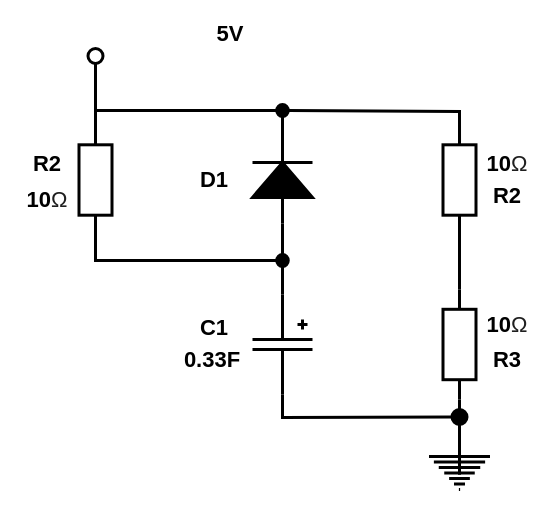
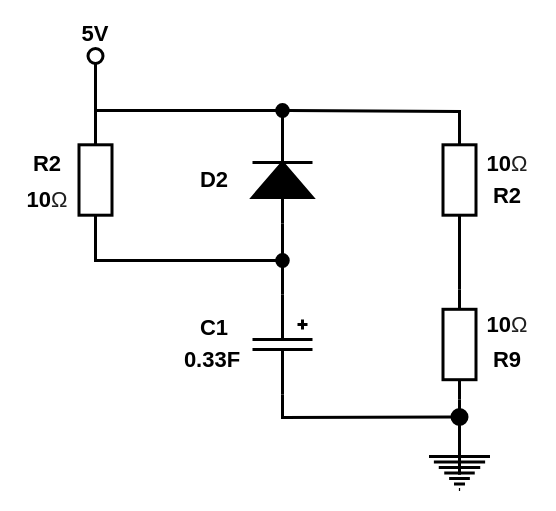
  <mxCell id="0" />
  <mxCell id="1" parent="0" />
  <mxCell id="2" value="" style="pointerEvents=1;fillColor=strokeColor;verticalLabelPosition=bottom;shadow=0;dashed=0;align=center;html=1;verticalAlign=top;shape=mxgraph.electrical.diodes.diode;rotation=-90;strokeWidth=3;" parent="1" vertex="1"><mxGeometry x="238.5" y="149.5" width="87" height="60" as="geometry" /></mxCell>
  <mxCell id="3" value="" style="endArrow=none;html=1;rounded=0;exitX=0;exitY=0.5;exitDx=0;exitDy=0;exitPerimeter=0;entryX=0;entryY=0.5;entryDx=0;entryDy=0;strokeWidth=3;" parent="1" source="31" target="20" edge="1"><mxGeometry width="50" height="50" relative="1" as="geometry"><mxPoint x="-13.033" y="158.7" as="sourcePoint" /><mxPoint x="274.5" y="109.5" as="targetPoint" /><Array as="points"><mxPoint x="95" y="110" /></Array></mxGeometry></mxCell>
  <mxCell id="4" value="" style="verticalLabelPosition=bottom;shadow=0;dashed=0;align=center;html=1;verticalAlign=top;strokeWidth=3;shape=ellipse;perimeter=ellipsePerimeter;" parent="1" vertex="1"><mxGeometry x="87.5" y="48" width="15" height="15" as="geometry" /></mxCell>
  <mxCell id="5" value="" style="endArrow=none;html=1;rounded=0;entryX=0.5;entryY=1;entryDx=0;entryDy=0;strokeWidth=3;" parent="1" target="4" edge="1"><mxGeometry width="50" height="50" relative="1" as="geometry"><mxPoint x="95" y="111" as="sourcePoint" /><mxPoint x="181" y="19" as="targetPoint" /></mxGeometry></mxCell>
- <mxCell id="6" value="&lt;b&gt;&lt;font style=&quot;font-size: 22px;&quot;&gt;5V&lt;/font&gt;&lt;/b&gt;" style="text;html=1;align=center;verticalAlign=middle;whiteSpace=wrap;rounded=0;strokeWidth=3;" parent="1" vertex="1"><mxGeometry x="203" y="20" width="54" height="28" as="geometry" /></mxCell>
+ <mxCell id="6" value="&lt;b&gt;&lt;font style=&quot;font-size: 22px;&quot;&gt;5V&lt;/font&gt;&lt;/b&gt;" style="text;html=1;align=center;verticalAlign=middle;whiteSpace=wrap;rounded=0;strokeWidth=3;" parent="1" vertex="1"><mxGeometry x="68" y="20" width="54" height="28" as="geometry" /></mxCell>
  <mxCell id="7" value="" style="pointerEvents=1;verticalLabelPosition=bottom;shadow=0;dashed=0;align=center;html=1;verticalAlign=top;shape=mxgraph.electrical.capacitors.capacitor_5;rotation=90;strokeWidth=3;" parent="1" vertex="1"><mxGeometry x="232" y="314" width="100" height="60" as="geometry" /></mxCell>
  <mxCell id="8" value="" style="verticalLabelPosition=bottom;shadow=0;dashed=0;align=center;html=1;verticalAlign=top;strokeWidth=3;shape=ellipse;perimeter=ellipsePerimeter;fillColor=#000000;" parent="1" vertex="1"><mxGeometry x="276.25" y="254" width="11.5" height="12" as="geometry" /></mxCell>
  <mxCell id="9" value="" style="endArrow=none;html=1;rounded=0;exitX=0;exitY=0.5;exitDx=0;exitDy=0;exitPerimeter=0;entryX=0.5;entryY=1;entryDx=0;entryDy=0;strokeWidth=3;" parent="1" source="7" target="8" edge="1"><mxGeometry width="50" height="50" relative="1" as="geometry"><mxPoint x="234" y="268" as="sourcePoint" /><mxPoint x="289" y="272" as="targetPoint" /></mxGeometry></mxCell>
  <mxCell id="10" value="" style="endArrow=none;html=1;rounded=0;exitX=0.5;exitY=0;exitDx=0;exitDy=0;entryX=0;entryY=0.5;entryDx=0;entryDy=0;entryPerimeter=0;strokeWidth=3;" parent="1" source="8" target="2" edge="1"><mxGeometry width="50" height="50" relative="1" as="geometry"><mxPoint x="295" y="247" as="sourcePoint" /><mxPoint x="282" y="227" as="targetPoint" /></mxGeometry></mxCell>
  <mxCell id="11" value="" style="endArrow=none;html=1;rounded=0;entryX=0;entryY=0.5;entryDx=0;entryDy=0;exitX=1;exitY=0.5;exitDx=0;exitDy=0;exitPerimeter=0;strokeWidth=3;" parent="1" source="31" target="8" edge="1"><mxGeometry width="50" height="50" relative="1" as="geometry"><mxPoint x="-13" y="227" as="sourcePoint" /><mxPoint x="223" y="203" as="targetPoint" /><Array as="points"><mxPoint x="95" y="260" /></Array></mxGeometry></mxCell>
  <mxCell id="12" value="" style="pointerEvents=1;verticalLabelPosition=bottom;shadow=0;dashed=0;align=center;html=1;verticalAlign=top;shape=mxgraph.electrical.resistors.resistor_1;rotation=90;strokeWidth=3;" parent="1" vertex="1"><mxGeometry x="404" y="163" width="110" height="33" as="geometry" /></mxCell>
  <mxCell id="13" value="" style="pointerEvents=1;verticalLabelPosition=bottom;shadow=0;dashed=0;align=center;html=1;verticalAlign=top;shape=mxgraph.electrical.resistors.resistor_1;rotation=90;strokeWidth=3;" parent="1" vertex="1"><mxGeometry x="404" y="327.5" width="110" height="33" as="geometry" /></mxCell>
  <mxCell id="14" value="" style="endArrow=none;html=1;rounded=0;entryX=1;entryY=0.5;entryDx=0;entryDy=0;entryPerimeter=0;exitX=0;exitY=0.5;exitDx=0;exitDy=0;exitPerimeter=0;strokeWidth=3;" parent="1" source="13" target="12" edge="1"><mxGeometry width="50" height="50" relative="1" as="geometry"><mxPoint x="412.5" y="338" as="sourcePoint" /><mxPoint x="462.5" y="288" as="targetPoint" /></mxGeometry></mxCell>
  <mxCell id="15" value="" style="endArrow=none;html=1;rounded=0;entryX=0.5;entryY=1;entryDx=0;entryDy=0;strokeWidth=3;" parent="1" target="16" edge="1"><mxGeometry width="50" height="50" relative="1" as="geometry"><mxPoint x="459" y="474" as="sourcePoint" /><mxPoint x="459" y="370" as="targetPoint" /></mxGeometry></mxCell>
  <mxCell id="16" value="" style="verticalLabelPosition=bottom;shadow=0;dashed=0;align=center;html=1;verticalAlign=top;strokeWidth=3;shape=ellipse;perimeter=ellipsePerimeter;fillColor=#000000;" parent="1" vertex="1"><mxGeometry x="451.5" y="409" width="15" height="15" as="geometry" /></mxCell>
  <mxCell id="17" value="" style="endArrow=none;html=1;rounded=0;entryX=1;entryY=0.5;entryDx=0;entryDy=0;entryPerimeter=0;exitX=0;exitY=0.5;exitDx=0;exitDy=0;strokeWidth=3;" parent="1" source="16" target="7" edge="1"><mxGeometry width="50" height="50" relative="1" as="geometry"><mxPoint x="287" y="475" as="sourcePoint" /><mxPoint x="337" y="425" as="targetPoint" /><Array as="points"><mxPoint x="282" y="417" /></Array></mxGeometry></mxCell>
  <mxCell id="18" value="" style="endArrow=none;html=1;rounded=0;entryX=1;entryY=0.5;entryDx=0;entryDy=0;entryPerimeter=0;exitX=0.5;exitY=0;exitDx=0;exitDy=0;strokeWidth=3;" parent="1" source="16" target="13" edge="1"><mxGeometry width="50" height="50" relative="1" as="geometry"><mxPoint x="375.5" y="474" as="sourcePoint" /><mxPoint x="425.5" y="424" as="targetPoint" /></mxGeometry></mxCell>
  <mxCell id="19" value="" style="endArrow=none;html=1;rounded=0;exitX=1;exitY=0.5;exitDx=0;exitDy=0;exitPerimeter=0;entryX=0.5;entryY=1;entryDx=0;entryDy=0;strokeWidth=3;" parent="1" target="20" edge="1"><mxGeometry width="50" height="50" relative="1" as="geometry"><mxPoint x="282" y="168" as="sourcePoint" /><mxPoint x="282" y="117" as="targetPoint" /></mxGeometry></mxCell>
  <mxCell id="20" value="" style="verticalLabelPosition=bottom;shadow=0;dashed=0;align=center;html=1;verticalAlign=top;strokeWidth=3;shape=ellipse;perimeter=ellipsePerimeter;fillColor=#000000;" parent="1" vertex="1"><mxGeometry x="276.25" y="104" width="11.5" height="12" as="geometry" /></mxCell>
  <mxCell id="21" value="&lt;font style=&quot;font-size: 22px;&quot;&gt;&lt;b style=&quot;&quot;&gt;&lt;font style=&quot;&quot;&gt;10&lt;/font&gt;&lt;/b&gt;&lt;span style=&quot;color: rgb(31, 31, 31); text-align: start; background-color: rgb(255, 255, 255);&quot;&gt;Ω&lt;/span&gt;&lt;/font&gt;" style="text;html=1;align=center;verticalAlign=middle;whiteSpace=wrap;rounded=0;" parent="1" vertex="1"><mxGeometry x="479.5" y="149.5" width="54" height="28" as="geometry" /></mxCell>
  <mxCell id="22" value="&lt;font style=&quot;font-size: 22px;&quot;&gt;&lt;b style=&quot;&quot;&gt;&lt;font style=&quot;&quot;&gt;10&lt;/font&gt;&lt;/b&gt;&lt;span style=&quot;color: rgb(31, 31, 31); text-align: start; background-color: rgb(255, 255, 255);&quot;&gt;Ω&lt;/span&gt;&lt;/font&gt;" style="text;html=1;align=center;verticalAlign=middle;whiteSpace=wrap;rounded=0;strokeWidth=2;" parent="1" vertex="1"><mxGeometry x="479.5" y="311" width="54" height="28" as="geometry" /></mxCell>
  <mxCell id="23" value="&lt;font style=&quot;font-size: 22px;&quot;&gt;&lt;b style=&quot;&quot;&gt;&lt;font style=&quot;&quot;&gt;10&lt;/font&gt;&lt;/b&gt;&lt;span style=&quot;color: rgb(31, 31, 31); text-align: start; background-color: rgb(255, 255, 255);&quot;&gt;Ω&lt;/span&gt;&lt;/font&gt;" style="text;html=1;align=center;verticalAlign=middle;whiteSpace=wrap;rounded=0;" parent="1" vertex="1"><mxGeometry x="20" y="186" width="54" height="28" as="geometry" /></mxCell>
  <mxCell id="24" value="&lt;b style=&quot;&quot;&gt;&lt;font style=&quot;font-size: 22px;&quot;&gt;R2&lt;/font&gt;&lt;/b&gt;" style="text;html=1;align=center;verticalAlign=middle;whiteSpace=wrap;rounded=0;strokeWidth=3;" parent="1" vertex="1"><mxGeometry x="479.5" y="181.5" width="54" height="28" as="geometry" /></mxCell>
- <mxCell id="25" value="&lt;b style=&quot;&quot;&gt;&lt;font style=&quot;font-size: 22px;&quot;&gt;R3&lt;/font&gt;&lt;/b&gt;" style="text;html=1;align=center;verticalAlign=middle;whiteSpace=wrap;rounded=0;strokeWidth=3;" parent="1" vertex="1"><mxGeometry x="479.5" y="346" width="54" height="28" as="geometry" /></mxCell>
+ <mxCell id="25" value="&lt;b style=&quot;&quot;&gt;&lt;font style=&quot;font-size: 22px;&quot;&gt;R9&lt;/font&gt;&lt;/b&gt;" style="text;html=1;align=center;verticalAlign=middle;whiteSpace=wrap;rounded=0;strokeWidth=3;" parent="1" vertex="1"><mxGeometry x="479.5" y="346" width="54" height="28" as="geometry" /></mxCell>
  <mxCell id="26" value="&lt;b style=&quot;&quot;&gt;&lt;font style=&quot;font-size: 22px;&quot;&gt;C1&lt;/font&gt;&lt;/b&gt;" style="text;html=1;align=center;verticalAlign=middle;whiteSpace=wrap;rounded=0;" parent="1" vertex="1"><mxGeometry x="187" y="314" width="54" height="28" as="geometry" /></mxCell>
- <mxCell id="27" value="&lt;b style=&quot;&quot;&gt;&lt;font style=&quot;font-size: 22px;&quot;&gt;D1&lt;/font&gt;&lt;/b&gt;" style="text;html=1;align=center;verticalAlign=middle;whiteSpace=wrap;rounded=0;" parent="1" vertex="1"><mxGeometry x="187" y="165.5" width="54" height="28" as="geometry" /></mxCell>
+ <mxCell id="27" value="&lt;b style=&quot;&quot;&gt;&lt;font style=&quot;font-size: 22px;&quot;&gt;D2&lt;/font&gt;&lt;/b&gt;" style="text;html=1;align=center;verticalAlign=middle;whiteSpace=wrap;rounded=0;" parent="1" vertex="1"><mxGeometry x="187" y="165.5" width="54" height="28" as="geometry" /></mxCell>
  <mxCell id="28" value="&lt;b style=&quot;&quot;&gt;&lt;font style=&quot;font-size: 22px;&quot;&gt;0.33F&lt;/font&gt;&lt;/b&gt;" style="text;html=1;align=center;verticalAlign=middle;whiteSpace=wrap;rounded=0;" parent="1" vertex="1"><mxGeometry x="184.5" y="346" width="54" height="28" as="geometry" /></mxCell>
  <mxCell id="29" value="" style="pointerEvents=1;verticalLabelPosition=bottom;shadow=0;dashed=0;align=center;html=1;verticalAlign=top;shape=mxgraph.electrical.signal_sources.protective_earth;strokeWidth=3;" parent="1" vertex="1"><mxGeometry x="428.5" y="445" width="61" height="44" as="geometry" /></mxCell>
  <mxCell id="30" value="" style="endArrow=none;html=1;rounded=0;exitX=0.5;exitY=0;exitDx=0;exitDy=0;exitPerimeter=0;strokeWidth=3;" parent="1" source="29" edge="1"><mxGeometry width="50" height="50" relative="1" as="geometry"><mxPoint x="471" y="454" as="sourcePoint" /><mxPoint x="459" y="474" as="targetPoint" /></mxGeometry></mxCell>
  <mxCell id="31" value="" style="pointerEvents=1;verticalLabelPosition=bottom;shadow=0;dashed=0;align=center;html=1;verticalAlign=top;shape=mxgraph.electrical.resistors.resistor_1;rotation=90;strokeWidth=3;" parent="1" vertex="1"><mxGeometry x="40" y="163" width="110" height="33" as="geometry" /></mxCell>
  <mxCell id="32" value="&lt;b style=&quot;&quot;&gt;&lt;font style=&quot;font-size: 22px;&quot;&gt;R2&lt;/font&gt;&lt;/b&gt;" style="text;html=1;align=center;verticalAlign=middle;whiteSpace=wrap;rounded=0;strokeWidth=3;" parent="1" vertex="1"><mxGeometry x="20" y="149.5" width="54" height="28" as="geometry" /></mxCell>
  <mxCell id="33" value="" style="endArrow=none;html=1;rounded=0;exitX=1;exitY=0.5;exitDx=0;exitDy=0;entryX=0.155;entryY=0.499;entryDx=0;entryDy=0;entryPerimeter=0;strokeWidth=3;" edge="1" parent="1" source="20" target="12"><mxGeometry width="50" height="50" relative="1" as="geometry"><mxPoint x="415" y="234" as="sourcePoint" /><mxPoint x="465" y="184" as="targetPoint" /><Array as="points"><mxPoint x="459" y="111" /></Array></mxGeometry></mxCell>
